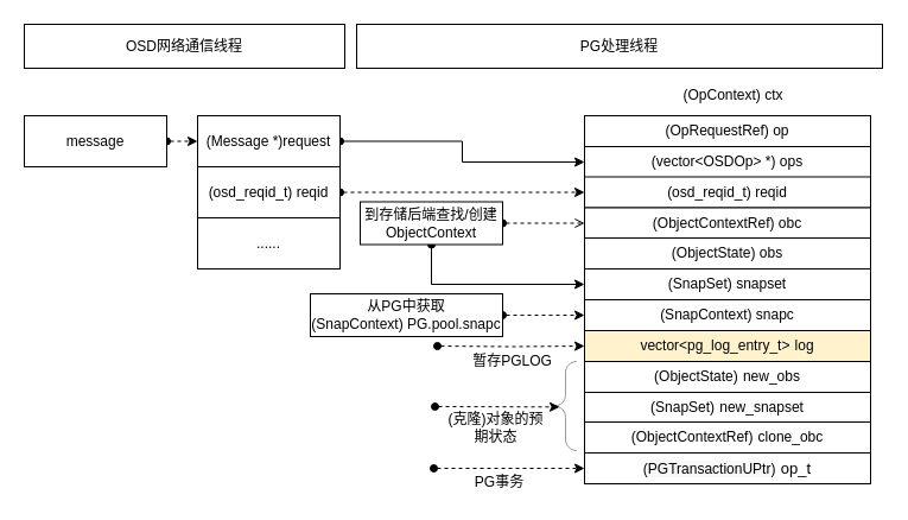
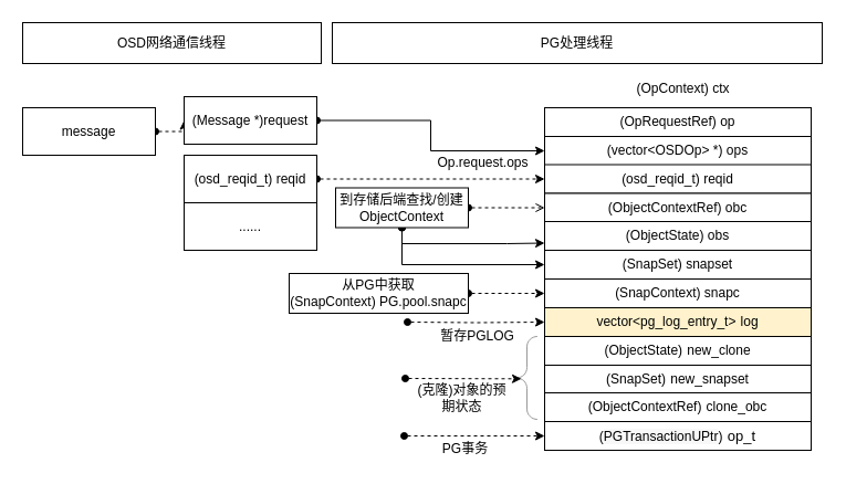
  <mxCell id="0" />
  <mxCell id="1" parent="0" />
  <mxCell id="2" value="OSD网络通信线程" style="rounded=0;whiteSpace=wrap;html=1;" parent="1" vertex="1"><mxGeometry x="20" y="20" width="270" height="37" as="geometry" /></mxCell>
  <mxCell id="3" value="PG处理线程" style="rounded=0;whiteSpace=wrap;html=1;" parent="1" vertex="1"><mxGeometry x="300" y="20" width="443" height="37" as="geometry" /></mxCell>
  <mxCell id="4" style="edgeStyle=orthogonalEdgeStyle;rounded=0;orthogonalLoop=1;jettySize=auto;html=1;exitX=1;exitY=0.5;exitDx=0;exitDy=0;entryX=0;entryY=0.5;entryDx=0;entryDy=0;dashed=1;startArrow=oval;startFill=1;endArrow=classic;endFill=1;" parent="1" source="5" target="7" edge="1"><mxGeometry relative="1" as="geometry" /></mxCell>
  <mxCell id="5" value="message" style="rounded=0;whiteSpace=wrap;html=1;" parent="1" vertex="1"><mxGeometry x="20" y="97" width="120" height="43" as="geometry" /></mxCell>
  <mxCell id="6" style="edgeStyle=orthogonalEdgeStyle;rounded=0;orthogonalLoop=1;jettySize=auto;html=1;exitX=1;exitY=0.5;exitDx=0;exitDy=0;startArrow=oval;startFill=1;endArrow=classic;endFill=1;" parent="1" source="7" target="10" edge="1"><mxGeometry relative="1" as="geometry" /></mxCell>
- <mxCell id="7" value="(Message *)request" style="rounded=0;whiteSpace=wrap;html=1;" parent="1" vertex="1"><mxGeometry x="166" y="97" width="120" height="43" as="geometry" /></mxCell>
+ <mxCell id="7" value="(Message *)request" style="rounded=0;whiteSpace=wrap;html=1;" parent="1" vertex="1"><mxGeometry x="166" y="87" width="120" height="43" as="geometry" /></mxCell>
  <mxCell id="8" style="edgeStyle=orthogonalEdgeStyle;rounded=0;orthogonalLoop=1;jettySize=auto;html=1;exitX=1;exitY=0.5;exitDx=0;exitDy=0;entryX=0;entryY=0.5;entryDx=0;entryDy=0;startArrow=oval;startFill=1;endArrow=classic;endFill=1;dashed=1;" parent="1" source="14" target="11" edge="1"><mxGeometry relative="1" as="geometry"><mxPoint x="259" y="308" as="sourcePoint" /></mxGeometry></mxCell>
  <mxCell id="9" value="(OpRequestRef) op" style="rounded=0;whiteSpace=wrap;html=1;" parent="1" vertex="1"><mxGeometry x="492" y="97" width="241" height="26" as="geometry" /></mxCell>
  <mxCell id="10" value="(vector&amp;lt;OSDOp&amp;gt; *) ops" style="rounded=0;whiteSpace=wrap;html=1;" parent="1" vertex="1"><mxGeometry x="492" y="123" width="241" height="26" as="geometry" /></mxCell>
  <mxCell id="11" value="(osd_reqid_t) reqid" style="rounded=0;whiteSpace=wrap;html=1;" parent="1" vertex="1"><mxGeometry x="492" y="148.5" width="241" height="26" as="geometry" /></mxCell>
+ <mxCell id="12" value="Op.request.ops" style="text;html=1;strokeColor=none;fillColor=none;align=center;verticalAlign=middle;whiteSpace=wrap;rounded=0;" parent="1" vertex="1"><mxGeometry x="389" y="137" width="95" height="20" as="geometry" /></mxCell>
  <mxCell id="13" value="(ObjectContextRef) obc" style="rounded=0;whiteSpace=wrap;html=1;" parent="1" vertex="1"><mxGeometry x="492" y="174.5" width="241" height="26" as="geometry" /></mxCell>
  <mxCell id="14" value="(osd_reqid_t) reqid" style="rounded=0;whiteSpace=wrap;html=1;" parent="1" vertex="1"><mxGeometry x="166" y="140" width="120" height="43" as="geometry" /></mxCell>
  <mxCell id="15" value="......" style="rounded=0;whiteSpace=wrap;html=1;" parent="1" vertex="1"><mxGeometry x="166" y="183" width="120" height="43" as="geometry" /></mxCell>
  <mxCell id="16" style="edgeStyle=orthogonalEdgeStyle;rounded=0;orthogonalLoop=1;jettySize=auto;html=1;exitX=1;exitY=0.5;exitDx=0;exitDy=0;dashed=1;startArrow=oval;startFill=1;endArrow=open;endFill=1;" parent="1" source="19" target="13" edge="1"><mxGeometry relative="1" as="geometry" /></mxCell>
+ <mxCell id="17" style="edgeStyle=orthogonalEdgeStyle;rounded=0;orthogonalLoop=1;jettySize=auto;html=1;exitX=0.5;exitY=1;exitDx=0;exitDy=0;entryX=0;entryY=0.75;entryDx=0;entryDy=0;startArrow=oval;startFill=1;endArrow=classic;endFill=1;" parent="1" source="19" target="20" edge="1"><mxGeometry relative="1" as="geometry"><Array as="points"><mxPoint x="363" y="220" /><mxPoint x="458" y="220" /></Array></mxGeometry></mxCell>
  <mxCell id="18" style="edgeStyle=orthogonalEdgeStyle;rounded=0;orthogonalLoop=1;jettySize=auto;html=1;exitX=0.5;exitY=1;exitDx=0;exitDy=0;entryX=0;entryY=0.5;entryDx=0;entryDy=0;startArrow=oval;startFill=1;endArrow=classic;endFill=1;" parent="1" source="19" target="21" edge="1"><mxGeometry relative="1" as="geometry" /></mxCell>
  <mxCell id="19" value="到存储后端查找/创建 ObjectContext" style="rounded=0;whiteSpace=wrap;html=1;" parent="1" vertex="1"><mxGeometry x="303" y="169.5" width="120" height="36" as="geometry" /></mxCell>
  <mxCell id="20" value="(ObjectState) obs" style="rounded=0;whiteSpace=wrap;html=1;" parent="1" vertex="1"><mxGeometry x="492" y="200" width="241" height="26" as="geometry" /></mxCell>
  <mxCell id="21" value="(SnapSet) snapset" style="rounded=0;whiteSpace=wrap;html=1;" parent="1" vertex="1"><mxGeometry x="492" y="226" width="241" height="26" as="geometry" /></mxCell>
  <mxCell id="22" value="(SnapContext) snapc" style="rounded=0;whiteSpace=wrap;html=1;" parent="1" vertex="1"><mxGeometry x="492" y="252" width="241" height="26" as="geometry" /></mxCell>
  <mxCell id="23" style="edgeStyle=orthogonalEdgeStyle;rounded=0;orthogonalLoop=1;jettySize=auto;html=1;exitX=1;exitY=0.5;exitDx=0;exitDy=0;entryX=0;entryY=0.5;entryDx=0;entryDy=0;startArrow=oval;startFill=1;endArrow=classic;endFill=1;dashed=1;" parent="1" source="24" target="22" edge="1"><mxGeometry relative="1" as="geometry" /></mxCell>
  <mxCell id="24" value="从PG中获取&lt;br&gt;(SnapContext) PG.pool.snapc" style="rounded=0;whiteSpace=wrap;html=1;" parent="1" vertex="1"><mxGeometry x="261" y="247" width="162" height="36" as="geometry" /></mxCell>
  <mxCell id="25" value="&lt;span style=&quot;text-align: left ; word-spacing: 0.8px&quot;&gt;&lt;font style=&quot;font-size: 12px&quot;&gt;vector&amp;lt;pg_log_entry_t&amp;gt; log&lt;/font&gt;&lt;/span&gt;" style="rounded=0;whiteSpace=wrap;html=1;fillColor=#fff2cc;" parent="1" vertex="1"><mxGeometry x="492" y="278" width="241" height="26" as="geometry" /></mxCell>
  <mxCell id="26" style="edgeStyle=orthogonalEdgeStyle;rounded=0;orthogonalLoop=1;jettySize=auto;html=1;entryX=0;entryY=0.5;entryDx=0;entryDy=0;dashed=1;startArrow=oval;startFill=1;endArrow=classic;endFill=1;" parent="1" target="25" edge="1"><mxGeometry relative="1" as="geometry"><mxPoint x="368" y="291" as="sourcePoint" /></mxGeometry></mxCell>
  <mxCell id="27" value="暂存PGLOG" style="text;html=1;strokeColor=none;fillColor=none;align=center;verticalAlign=middle;whiteSpace=wrap;rounded=0;" parent="1" vertex="1"><mxGeometry x="386" y="294" width="91" height="20" as="geometry" /></mxCell>
- <mxCell id="28" value="&lt;div style=&quot;text-align: left&quot;&gt;&lt;span style=&quot;word-spacing: 0.8px&quot;&gt;(ObjectState) new_obs&lt;/span&gt;&lt;/div&gt;" style="rounded=0;whiteSpace=wrap;html=1;" parent="1" vertex="1"><mxGeometry x="492" y="304" width="241" height="26" as="geometry" /></mxCell>
+ <mxCell id="28" value="&lt;div style=&quot;text-align: left&quot;&gt;&lt;span style=&quot;word-spacing: 0.8px&quot;&gt;(ObjectState) new_clone&lt;/span&gt;&lt;/div&gt;" style="rounded=0;whiteSpace=wrap;html=1;" parent="1" vertex="1"><mxGeometry x="492" y="304" width="241" height="26" as="geometry" /></mxCell>
  <mxCell id="29" value="&lt;span style=&quot;text-align: left ; word-spacing: 0.8px&quot;&gt;&lt;font style=&quot;font-size: 12px&quot;&gt;(SnapSet) new_snapset&lt;/font&gt;&lt;/span&gt;" style="rounded=0;whiteSpace=wrap;html=1;" parent="1" vertex="1"><mxGeometry x="492" y="330" width="241" height="26" as="geometry" /></mxCell>
  <mxCell id="30" value="&lt;span style=&quot;text-align: left ; word-spacing: 0.8px&quot;&gt;&lt;font style=&quot;font-size: 12px&quot;&gt;(ObjectContextRef) clone_obc&lt;/font&gt;&lt;/span&gt;" style="rounded=0;whiteSpace=wrap;html=1;" parent="1" vertex="1"><mxGeometry x="492" y="355" width="241" height="26" as="geometry" /></mxCell>
  <mxCell id="31" value="" style="labelPosition=right;align=left;strokeWidth=1;shape=mxgraph.mockup.markup.curlyBrace;html=1;shadow=0;dashed=0;strokeColor=#999999;direction=north;" parent="1" vertex="1"><mxGeometry x="466" y="304" width="20" height="75" as="geometry" /></mxCell>
  <mxCell id="32" style="edgeStyle=orthogonalEdgeStyle;rounded=0;orthogonalLoop=1;jettySize=auto;html=1;entryX=0.489;entryY=0.25;entryDx=0;entryDy=0;entryPerimeter=0;dashed=1;startArrow=oval;startFill=1;endArrow=classic;endFill=1;" parent="1" target="31" edge="1"><mxGeometry relative="1" as="geometry"><mxPoint x="366" y="342" as="sourcePoint" /><Array as="points"><mxPoint x="366" y="342" /></Array></mxGeometry></mxCell>
  <mxCell id="33" value="(克隆)对象的预期状态" style="text;html=1;strokeColor=none;fillColor=none;align=center;verticalAlign=middle;whiteSpace=wrap;rounded=0;" parent="1" vertex="1"><mxGeometry x="372" y="350" width="91" height="20" as="geometry" /></mxCell>
  <mxCell id="34" value="&lt;font style=&quot;font-size: 12px&quot;&gt;&lt;span style=&quot;text-align: left ; word-spacing: 0.8px&quot;&gt;&lt;font style=&quot;font-size: 12px&quot;&gt;(&lt;/font&gt;&lt;/span&gt;&lt;span style=&quot;text-align: left ; word-spacing: 0.8px ; background-color: rgb(248 , 248 , 248)&quot;&gt;PGTransactionUPtr&lt;/span&gt;&lt;/font&gt;&lt;span style=&quot;text-align: left ; word-spacing: 0.8px&quot;&gt;&lt;font style=&quot;font-size: 12px&quot;&gt;&lt;font style=&quot;font-size: 12px&quot;&gt;)&lt;/font&gt;&lt;span style=&quot;font-size: 13px&quot;&gt; op_t&lt;/span&gt;&lt;/font&gt;&lt;/span&gt;" style="rounded=0;whiteSpace=wrap;html=1;" parent="1" vertex="1"><mxGeometry x="492" y="381" width="241" height="26" as="geometry" /></mxCell>
  <mxCell id="35" style="edgeStyle=orthogonalEdgeStyle;rounded=0;orthogonalLoop=1;jettySize=auto;html=1;dashed=1;startArrow=oval;startFill=1;endArrow=classic;endFill=1;" parent="1" target="34" edge="1"><mxGeometry relative="1" as="geometry"><mxPoint x="365" y="394" as="sourcePoint" /><Array as="points"><mxPoint x="365" y="394" /></Array></mxGeometry></mxCell>
  <mxCell id="36" value="PG事务" style="text;html=1;strokeColor=none;fillColor=none;align=center;verticalAlign=middle;whiteSpace=wrap;rounded=0;" parent="1" vertex="1"><mxGeometry x="375" y="396" width="91" height="20" as="geometry" /></mxCell>
  <mxCell id="37" value="(OpContext) ctx" style="text;html=1;strokeColor=none;fillColor=none;align=center;verticalAlign=middle;whiteSpace=wrap;rounded=0;" parent="1" vertex="1"><mxGeometry x="563" y="70" width="109" height="20" as="geometry" /></mxCell>
